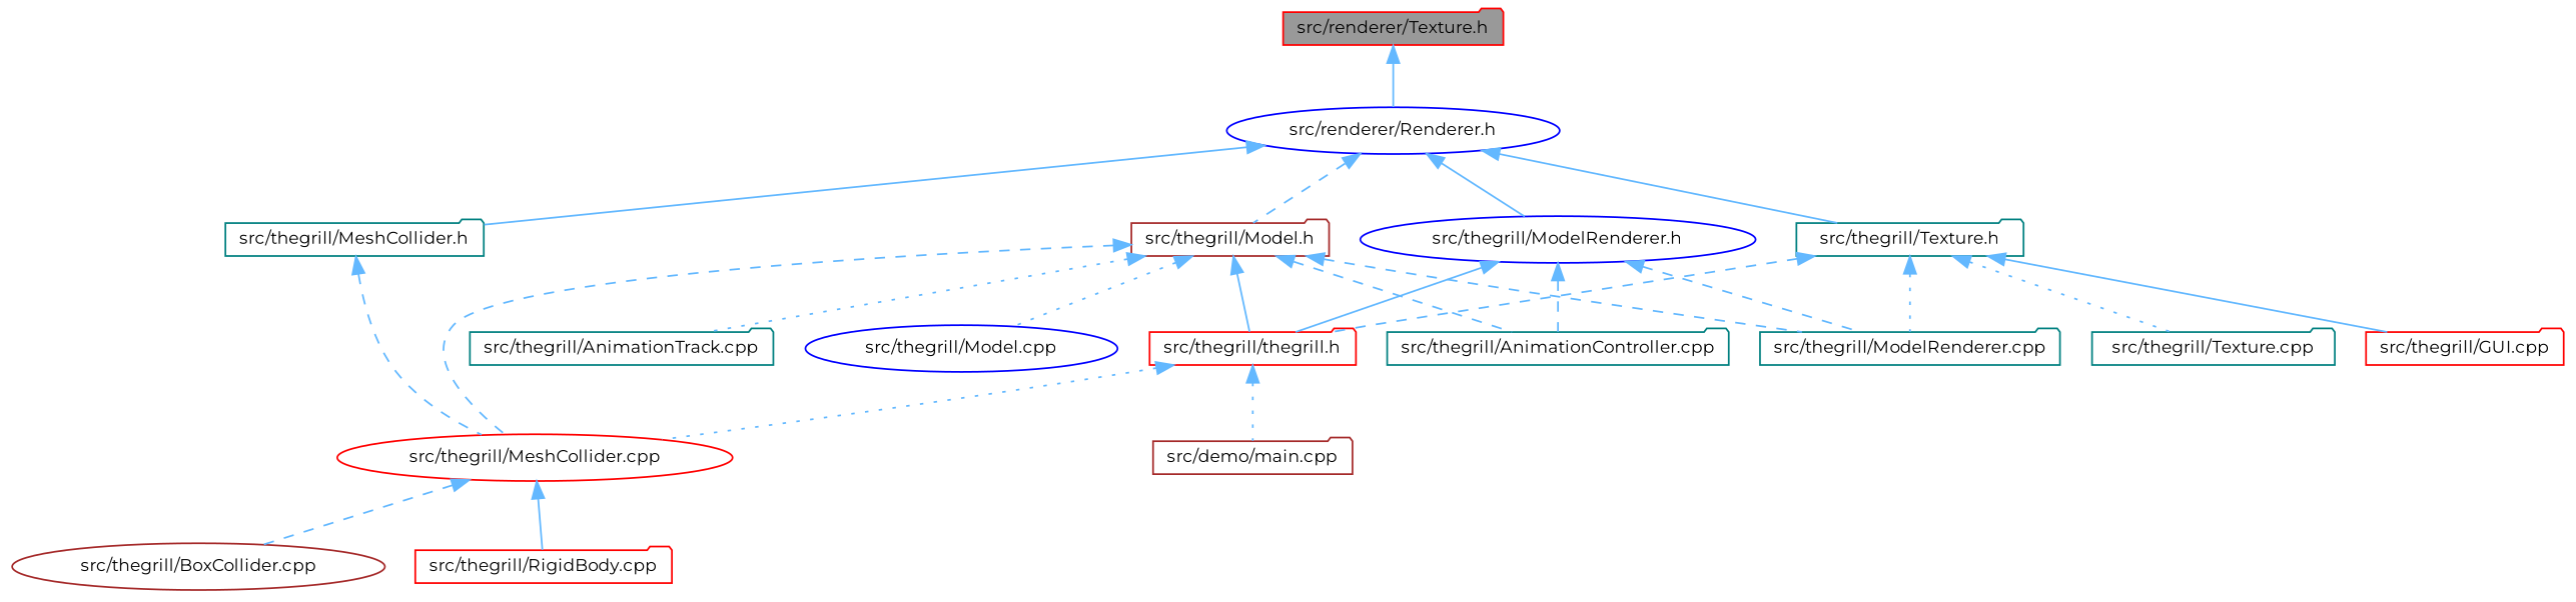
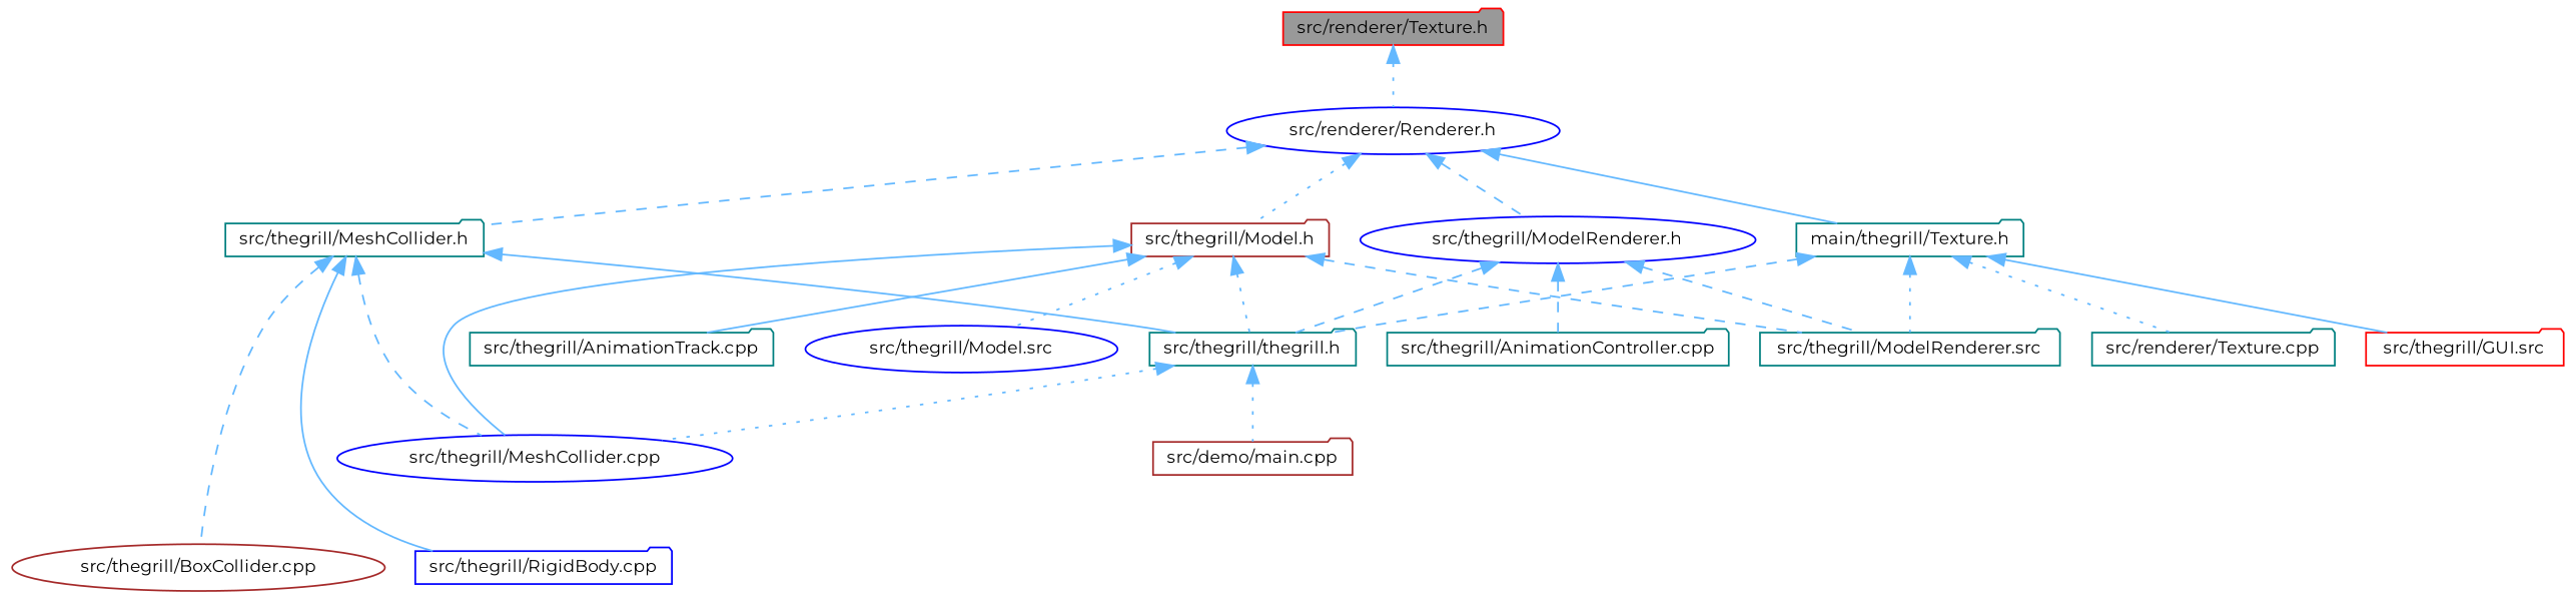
  digraph {
    fontname=Montserrat
    node [color=teal fillcolor=white fontname=Montserrat fontsize=10 shape=folder style=filled]
    edge [color=steelblue1 dir=back fontname=Montserrat fontsize=10 labelfontname=Helvetica labelfontsize=10 style=dotted]
    n1 [color=red fillcolor=grey60 fontcolor=black height=0.2 label="src/renderer/Texture.h" width=0.4]
    n2 [color=blue height=0.2 label="src/renderer/Renderer.h" shape=ellipse width=0.4]
    n3 [height=0.2 label="src/thegrill/MeshCollider.h" width=0.4]
    n4 [color=brown height=0.2 label="src/thegrill/Model.h" width=0.4]
    n5 [color=blue height=0.2 label="src/thegrill/ModelRenderer.h" shape=ellipse width=0.4]
-   n6 [height=0.2 label="src/thegrill/Texture.h" width=0.4]
+   n6 [height=0.2 label="main/thegrill/Texture.h" width=0.4]
    n7 [color=brown height=0.2 label="src/thegrill/BoxCollider.cpp" shape=ellipse width=0.4]
-   n8 [color=red height=0.2 label="src/thegrill/MeshCollider.cpp" shape=ellipse width=0.4]
-   n9 [color=red height=0.2 label="src/thegrill/RigidBody.cpp" width=0.4]
-   n10 [color=red height=0.2 label="src/thegrill/thegrill.h" width=0.4]
+   n8 [color=blue height=0.2 label="src/thegrill/MeshCollider.cpp" shape=ellipse width=0.4]
+   n9 [color=blue height=0.2 label="src/thegrill/RigidBody.cpp" width=0.4]
+   n10 [height=0.2 label="src/thegrill/thegrill.h" width=0.4]
    n11 [height=0.2 label="src/thegrill/AnimationController.cpp" width=0.4]
    n12 [height=0.2 label="src/thegrill/AnimationTrack.cpp" width=0.4]
-   n13 [color=blue height=0.2 label="src/thegrill/Model.cpp" shape=ellipse width=0.4]
-   n14 [height=0.2 label="src/thegrill/ModelRenderer.cpp" width=0.4]
-   n15 [color=red height=0.2 label="src/thegrill/GUI.cpp" width=0.4]
-   n16 [height=0.2 label="src/thegrill/Texture.cpp" width=0.4]
+   n13 [color=blue height=0.2 label="src/thegrill/Model.src" shape=ellipse width=0.4]
+   n14 [height=0.2 label="src/thegrill/ModelRenderer.src" width=0.4]
+   n15 [color=red height=0.2 label="src/thegrill/GUI.src" width=0.4]
+   n16 [height=0.2 label="src/renderer/Texture.cpp" width=0.4]
    n17 [color=brown height=0.2 label="src/demo/main.cpp" width=0.4]
-   n1 -> n2 [style=solid]
-   n2 -> n3 [style=solid]
-   n2 -> n4 [style=dashed]
-   n2 -> n5 [style=solid]
+   n1 -> n2
+   n2 -> n3 [style=dashed]
+   n2 -> n4
+   n2 -> n5 [style=dashed]
    n2 -> n6 [style=solid]
-   n8 -> n7 [style=dashed]
+   n3 -> n7 [style=dashed]
    n3 -> n8 [style=dashed]
-   n8 -> n9 [style=solid]
-   n4 -> n8 [style=dashed]
-   n4 -> n10 [style=solid]
-   n4 -> n11 [style=dashed]
-   n4 -> n12
+   n3 -> n9 [style=solid]
+   n3 -> n10 [style=solid]
+   n4 -> n8 [style=solid]
+   n4 -> n10
+   n4 -> n12 [style=solid]
    n4 -> n13
    n4 -> n14 [style=dashed]
-   n5 -> n10 [style=solid]
+   n5 -> n10 [style=dashed]
    n5 -> n11 [style=dashed]
    n5 -> n14 [style=dashed]
    n6 -> n10 [style=dashed]
    n6 -> n14
    n6 -> n15 [style=solid]
    n6 -> n16
    n10 -> n8
    n10 -> n17
  }
